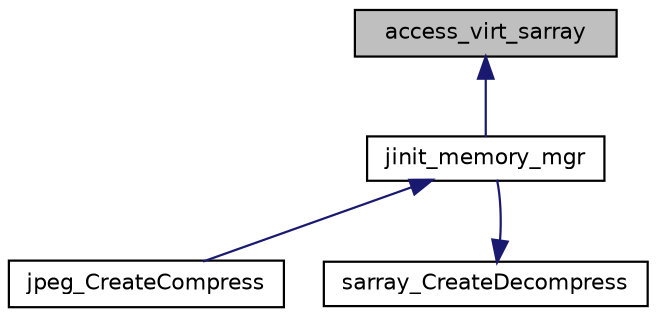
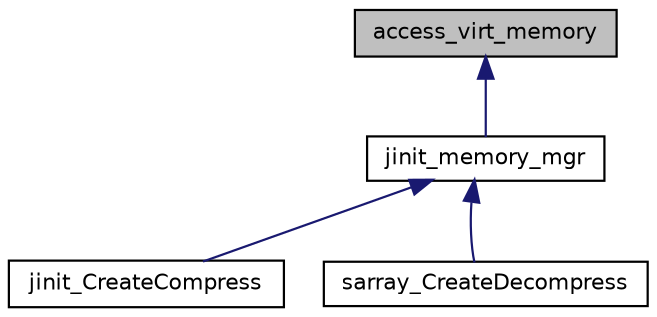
  digraph {
    rankdir=TB
    node [color=black fontname=Helvetica fontsize=10 shape=record]
    edge [color=midnightblue dir=back fontname=Helvetica fontsize=10 labelfontname=Helvetica labelfontsize=10 style=solid]
-   n1 [fillcolor=grey75 fontcolor=black height=0.2 label=access_virt_sarray style=filled width=0.4]
+   n1 [fillcolor=grey75 fontcolor=black height=0.2 label=access_virt_memory style=filled width=0.4]
    n2 [height=0.2 label=jinit_memory_mgr width=0.4]
-   n3 [height=0.2 label=jpeg_CreateCompress width=0.4]
+   n3 [height=0.2 label=jinit_CreateCompress width=0.4]
    n4 [height=0.2 label=sarray_CreateDecompress width=0.4]
    n1 -> n2
    n2 -> n3
-   n4 -> n2
+   n2 -> n4
  }
